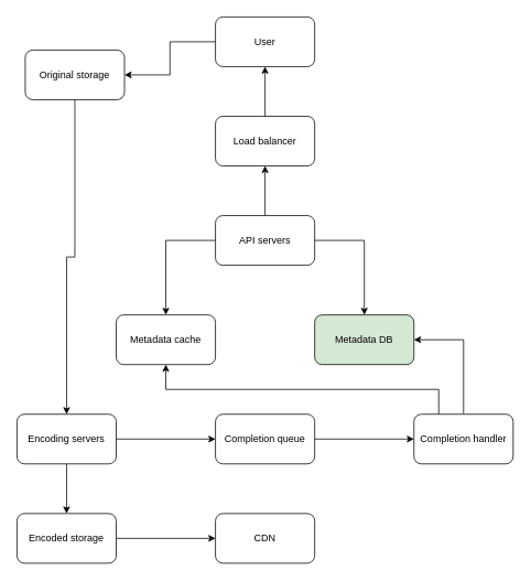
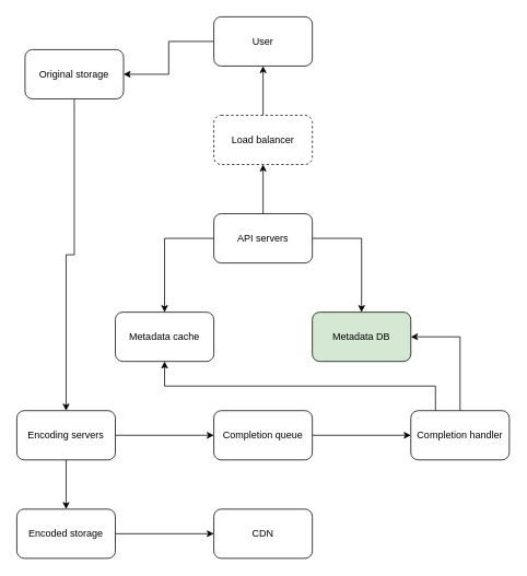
  <mxCell id="0" />
  <mxCell id="1" parent="0" />
  <mxCell id="2" style="edgeStyle=orthogonalEdgeStyle;rounded=0;orthogonalLoop=1;jettySize=auto;html=1;exitX=0;exitY=0.5;exitDx=0;exitDy=0;entryX=1;entryY=0.5;entryDx=0;entryDy=0;" edge="1" parent="1" source="3" target="13"><mxGeometry relative="1" as="geometry" /></mxCell>
  <mxCell id="3" value="User" style="rounded=1;whiteSpace=wrap;html=1;" parent="1" vertex="1"><mxGeometry x="260" y="20" width="120" height="60" as="geometry" /></mxCell>
  <mxCell id="4" style="edgeStyle=orthogonalEdgeStyle;rounded=0;orthogonalLoop=1;jettySize=auto;html=1;exitX=0.5;exitY=0;exitDx=0;exitDy=0;entryX=0.5;entryY=1;entryDx=0;entryDy=0;" edge="1" parent="1" source="5" target="3"><mxGeometry relative="1" as="geometry" /></mxCell>
- <mxCell id="5" value="Load balancer" style="rounded=1;whiteSpace=wrap;html=1;" parent="1" vertex="1"><mxGeometry x="260" y="140" width="120" height="60" as="geometry" /></mxCell>
+ <mxCell id="5" value="Load balancer" style="rounded=1;whiteSpace=wrap;html=1;dashed=1;" parent="1" vertex="1"><mxGeometry x="260" y="140" width="120" height="60" as="geometry" /></mxCell>
  <mxCell id="6" style="edgeStyle=orthogonalEdgeStyle;rounded=0;orthogonalLoop=1;jettySize=auto;html=1;exitX=0.5;exitY=0;exitDx=0;exitDy=0;entryX=0.5;entryY=1;entryDx=0;entryDy=0;" edge="1" parent="1" source="9" target="5"><mxGeometry relative="1" as="geometry" /></mxCell>
  <mxCell id="7" style="edgeStyle=orthogonalEdgeStyle;rounded=0;orthogonalLoop=1;jettySize=auto;html=1;exitX=0;exitY=0.5;exitDx=0;exitDy=0;entryX=0.5;entryY=0;entryDx=0;entryDy=0;" edge="1" parent="1" source="9" target="10"><mxGeometry relative="1" as="geometry" /></mxCell>
  <mxCell id="8" style="edgeStyle=orthogonalEdgeStyle;rounded=0;orthogonalLoop=1;jettySize=auto;html=1;exitX=1;exitY=0.5;exitDx=0;exitDy=0;entryX=0.5;entryY=0;entryDx=0;entryDy=0;" edge="1" parent="1" source="9" target="11"><mxGeometry relative="1" as="geometry" /></mxCell>
  <mxCell id="9" value="API servers" style="rounded=1;whiteSpace=wrap;html=1;" parent="1" vertex="1"><mxGeometry x="260" y="260" width="120" height="60" as="geometry" /></mxCell>
  <mxCell id="10" value="Metadata cache" style="rounded=1;whiteSpace=wrap;html=1;" parent="1" vertex="1"><mxGeometry x="140" y="380" width="120" height="60" as="geometry" /></mxCell>
  <mxCell id="11" value="Metadata DB" style="rounded=1;whiteSpace=wrap;html=1;fillColor=#d5e8d4;" parent="1" vertex="1"><mxGeometry x="380" y="380" width="120" height="60" as="geometry" /></mxCell>
  <mxCell id="12" style="edgeStyle=orthogonalEdgeStyle;rounded=0;orthogonalLoop=1;jettySize=auto;html=1;exitX=0.5;exitY=1;exitDx=0;exitDy=0;entryX=0.5;entryY=0;entryDx=0;entryDy=0;" edge="1" parent="1" source="13" target="16"><mxGeometry relative="1" as="geometry" /></mxCell>
  <mxCell id="13" value="Original storage" style="rounded=1;whiteSpace=wrap;html=1;" vertex="1" parent="1"><mxGeometry x="30" y="60" width="120" height="60" as="geometry" /></mxCell>
  <mxCell id="14" style="edgeStyle=orthogonalEdgeStyle;rounded=0;orthogonalLoop=1;jettySize=auto;html=1;exitX=1;exitY=0.5;exitDx=0;exitDy=0;entryX=0;entryY=0.5;entryDx=0;entryDy=0;" edge="1" parent="1" source="16" target="18"><mxGeometry relative="1" as="geometry" /></mxCell>
  <mxCell id="15" style="edgeStyle=orthogonalEdgeStyle;rounded=0;orthogonalLoop=1;jettySize=auto;html=1;exitX=0.5;exitY=1;exitDx=0;exitDy=0;" edge="1" parent="1" source="16" target="23"><mxGeometry relative="1" as="geometry" /></mxCell>
  <mxCell id="16" value="Encoding servers" style="rounded=1;whiteSpace=wrap;html=1;" vertex="1" parent="1"><mxGeometry x="20" y="500" width="120" height="60" as="geometry" /></mxCell>
  <mxCell id="17" style="edgeStyle=orthogonalEdgeStyle;rounded=0;orthogonalLoop=1;jettySize=auto;html=1;exitX=1;exitY=0.5;exitDx=0;exitDy=0;entryX=0;entryY=0.5;entryDx=0;entryDy=0;" edge="1" parent="1" source="18" target="21"><mxGeometry relative="1" as="geometry" /></mxCell>
  <mxCell id="18" value="Completion queue" style="rounded=1;whiteSpace=wrap;html=1;" vertex="1" parent="1"><mxGeometry x="260" y="500" width="120" height="60" as="geometry" /></mxCell>
  <mxCell id="19" style="edgeStyle=orthogonalEdgeStyle;rounded=0;orthogonalLoop=1;jettySize=auto;html=1;exitX=0.5;exitY=0;exitDx=0;exitDy=0;entryX=1;entryY=0.5;entryDx=0;entryDy=0;" edge="1" parent="1" source="21" target="11"><mxGeometry relative="1" as="geometry" /></mxCell>
  <mxCell id="20" style="edgeStyle=orthogonalEdgeStyle;rounded=0;orthogonalLoop=1;jettySize=auto;html=1;exitX=0.25;exitY=0;exitDx=0;exitDy=0;" edge="1" parent="1" source="21" target="10"><mxGeometry relative="1" as="geometry" /></mxCell>
  <mxCell id="21" value="Completion handler" style="rounded=1;whiteSpace=wrap;html=1;" vertex="1" parent="1"><mxGeometry x="500" y="500" width="120" height="60" as="geometry" /></mxCell>
  <mxCell id="22" style="edgeStyle=orthogonalEdgeStyle;rounded=0;orthogonalLoop=1;jettySize=auto;html=1;exitX=1;exitY=0.5;exitDx=0;exitDy=0;entryX=0;entryY=0.5;entryDx=0;entryDy=0;" edge="1" parent="1" source="23" target="24"><mxGeometry relative="1" as="geometry" /></mxCell>
  <mxCell id="23" value="Encoded storage" style="rounded=1;whiteSpace=wrap;html=1;" vertex="1" parent="1"><mxGeometry x="20" y="620" width="120" height="60" as="geometry" /></mxCell>
  <mxCell id="24" value="CDN" style="rounded=1;whiteSpace=wrap;html=1;" vertex="1" parent="1"><mxGeometry x="260" y="620" width="120" height="60" as="geometry" /></mxCell>
